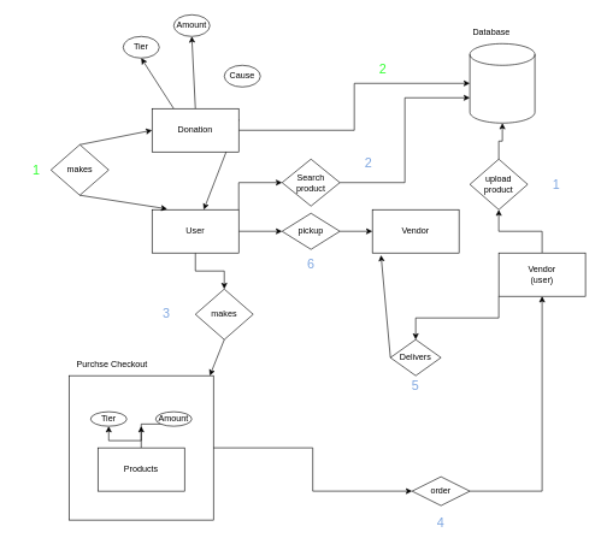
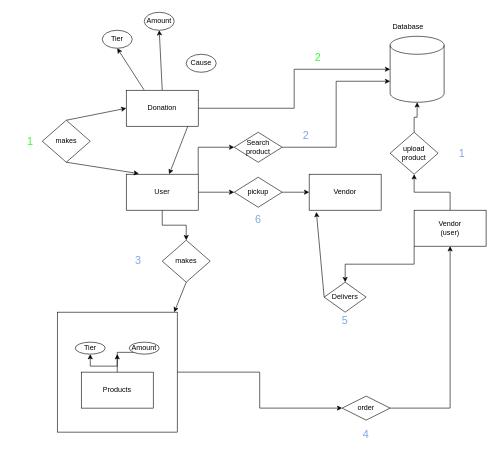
  <mxCell id="0" />
  <mxCell id="1" parent="0" />
  <mxCell id="2" style="edgeStyle=orthogonalEdgeStyle;rounded=0;orthogonalLoop=1;jettySize=auto;html=1;entryX=0;entryY=0.5;entryDx=0;entryDy=0;" edge="1" parent="1" source="5" target="43"><mxGeometry relative="1" as="geometry" /></mxCell>
  <mxCell id="3" style="edgeStyle=orthogonalEdgeStyle;rounded=0;orthogonalLoop=1;jettySize=auto;html=1;exitX=0.5;exitY=1;exitDx=0;exitDy=0;" edge="1" parent="1" source="5" target="21"><mxGeometry relative="1" as="geometry" /></mxCell>
  <mxCell id="4" style="edgeStyle=orthogonalEdgeStyle;rounded=0;orthogonalLoop=1;jettySize=auto;html=1;exitX=1;exitY=0;exitDx=0;exitDy=0;entryX=0;entryY=0.5;entryDx=0;entryDy=0;" edge="1" parent="1" source="5" target="44"><mxGeometry relative="1" as="geometry" /></mxCell>
  <mxCell id="5" value="&lt;div&gt;User&lt;/div&gt;" style="rounded=0;whiteSpace=wrap;html=1;" parent="1" vertex="1"><mxGeometry x="210" y="290" width="120" height="60" as="geometry" /></mxCell>
  <mxCell id="6" value="Vendor" style="rounded=0;whiteSpace=wrap;html=1;" parent="1" vertex="1"><mxGeometry x="515" y="290" width="120" height="60" as="geometry" /></mxCell>
  <mxCell id="7" style="rounded=0;orthogonalLoop=1;jettySize=auto;html=1;exitX=0.25;exitY=0;exitDx=0;exitDy=0;entryX=0.5;entryY=1;entryDx=0;entryDy=0;" edge="1" parent="1" source="11" target="12"><mxGeometry relative="1" as="geometry" /></mxCell>
  <mxCell id="8" style="rounded=0;orthogonalLoop=1;jettySize=auto;html=1;exitX=0.5;exitY=0;exitDx=0;exitDy=0;entryX=0.5;entryY=1;entryDx=0;entryDy=0;" edge="1" parent="1" source="11" target="13"><mxGeometry relative="1" as="geometry"><mxPoint x="260" y="90" as="targetPoint" /></mxGeometry></mxCell>
  <mxCell id="9" style="rounded=0;orthogonalLoop=1;jettySize=auto;html=1;exitX=1;exitY=0.25;exitDx=0;exitDy=0;" edge="1" parent="1" source="11" target="5"><mxGeometry relative="1" as="geometry" /></mxCell>
  <mxCell id="10" style="edgeStyle=orthogonalEdgeStyle;rounded=0;orthogonalLoop=1;jettySize=auto;html=1;" edge="1" parent="1" source="11" target="22"><mxGeometry relative="1" as="geometry" /></mxCell>
  <mxCell id="11" value="Donation" style="rounded=0;whiteSpace=wrap;html=1;" parent="1" vertex="1"><mxGeometry x="210" y="150" width="120" height="60" as="geometry" /></mxCell>
  <mxCell id="12" value="&lt;div&gt;Tier&lt;/div&gt;" style="ellipse;whiteSpace=wrap;html=1;" vertex="1" parent="1"><mxGeometry x="170" y="50" width="50" height="30" as="geometry" /></mxCell>
  <mxCell id="13" value="Amount" style="ellipse;whiteSpace=wrap;html=1;" vertex="1" parent="1"><mxGeometry x="240" y="20" width="50" height="30" as="geometry" /></mxCell>
  <mxCell id="14" value="Cause" style="ellipse;whiteSpace=wrap;html=1;" vertex="1" parent="1"><mxGeometry x="310" y="90" width="50" height="30" as="geometry" /></mxCell>
  <mxCell id="15" style="rounded=0;orthogonalLoop=1;jettySize=auto;html=1;exitX=0.5;exitY=0;exitDx=0;exitDy=0;entryX=0;entryY=0.5;entryDx=0;entryDy=0;" edge="1" parent="1" source="16" target="11"><mxGeometry relative="1" as="geometry" /></mxCell>
  <mxCell id="16" value="&lt;div&gt;makes&lt;/div&gt;" style="rhombus;whiteSpace=wrap;html=1;" vertex="1" parent="1"><mxGeometry x="70" y="200" width="80" height="70" as="geometry" /></mxCell>
  <mxCell id="17" style="rounded=0;orthogonalLoop=1;jettySize=auto;html=1;exitX=0.5;exitY=1;exitDx=0;exitDy=0;entryX=0.175;entryY=-0.017;entryDx=0;entryDy=0;entryPerimeter=0;" edge="1" parent="1" source="16" target="5"><mxGeometry relative="1" as="geometry" /></mxCell>
  <mxCell id="18" value="Delivers" style="rhombus;whiteSpace=wrap;html=1;" vertex="1" parent="1"><mxGeometry x="540" y="470" width="70" height="50" as="geometry" /></mxCell>
  <mxCell id="19" style="rounded=0;orthogonalLoop=1;jettySize=auto;html=1;entryX=0.1;entryY=1.05;entryDx=0;entryDy=0;exitX=0;exitY=0.5;exitDx=0;exitDy=0;entryPerimeter=0;" edge="1" parent="1" source="18" target="6"><mxGeometry relative="1" as="geometry" /></mxCell>
  <mxCell id="20" style="rounded=0;orthogonalLoop=1;jettySize=auto;html=1;exitX=0.5;exitY=1;exitDx=0;exitDy=0;" edge="1" parent="1" source="21"><mxGeometry relative="1" as="geometry"><mxPoint x="290" y="520" as="targetPoint" /></mxGeometry></mxCell>
  <mxCell id="21" value="&lt;div&gt;makes&lt;/div&gt;" style="rhombus;whiteSpace=wrap;html=1;" vertex="1" parent="1"><mxGeometry x="270" y="400" width="80" height="70" as="geometry" /></mxCell>
  <mxCell id="22" value="" style="shape=cylinder3;whiteSpace=wrap;html=1;boundedLbl=1;backgroundOutline=1;size=15;" vertex="1" parent="1"><mxGeometry x="650" y="60" width="90" height="110" as="geometry" /></mxCell>
  <mxCell id="23" value="Database" style="text;html=1;align=center;verticalAlign=middle;whiteSpace=wrap;rounded=0;" vertex="1" parent="1"><mxGeometry x="650" y="30" width="60" height="30" as="geometry" /></mxCell>
  <mxCell id="24" value="" style="group" vertex="1" connectable="0" parent="1"><mxGeometry x="95" y="490" width="200" height="230" as="geometry" /></mxCell>
  <mxCell id="25" value="" style="group" vertex="1" connectable="0" parent="24"><mxGeometry y="30" width="200" height="200" as="geometry" /></mxCell>
  <mxCell id="26" value="" style="whiteSpace=wrap;html=1;aspect=fixed;" vertex="1" parent="25"><mxGeometry width="200" height="200" as="geometry" /></mxCell>
  <mxCell id="27" value="" style="group" vertex="1" connectable="0" parent="25"><mxGeometry x="30" y="50" width="140" height="110" as="geometry" /></mxCell>
  <mxCell id="28" style="edgeStyle=orthogonalEdgeStyle;rounded=0;orthogonalLoop=1;jettySize=auto;html=1;entryX=0.5;entryY=1;entryDx=0;entryDy=0;exitX=0.36;exitY=0.85;exitDx=0;exitDy=0;exitPerimeter=0;" edge="1" parent="27" source="32" target="31"><mxGeometry relative="1" as="geometry" /></mxCell>
  <mxCell id="29" style="edgeStyle=orthogonalEdgeStyle;rounded=0;orthogonalLoop=1;jettySize=auto;html=1;" edge="1" parent="27" source="30"><mxGeometry relative="1" as="geometry"><mxPoint x="70" y="20" as="targetPoint" /></mxGeometry></mxCell>
  <mxCell id="30" value="Products" style="rounded=0;whiteSpace=wrap;html=1;" parent="27" vertex="1"><mxGeometry x="10" y="50" width="120" height="60" as="geometry" /></mxCell>
  <mxCell id="31" value="Tier" style="ellipse;whiteSpace=wrap;html=1;" vertex="1" parent="27"><mxGeometry width="50" height="20" as="geometry" /></mxCell>
  <mxCell id="32" value="Amount" style="ellipse;whiteSpace=wrap;html=1;" vertex="1" parent="27"><mxGeometry x="90" width="50" height="20" as="geometry" /></mxCell>
- <mxCell id="33" value="Purchse Checkout" style="text;html=1;align=center;verticalAlign=middle;whiteSpace=wrap;rounded=0;" vertex="1" parent="24"><mxGeometry width="120" height="30" as="geometry" /></mxCell>
  <mxCell id="34" style="edgeStyle=orthogonalEdgeStyle;rounded=0;orthogonalLoop=1;jettySize=auto;html=1;entryX=0.5;entryY=1;entryDx=0;entryDy=0;" edge="1" parent="1" source="36" target="38"><mxGeometry relative="1" as="geometry" /></mxCell>
  <mxCell id="35" style="edgeStyle=orthogonalEdgeStyle;rounded=0;orthogonalLoop=1;jettySize=auto;html=1;entryX=0.5;entryY=0;entryDx=0;entryDy=0;exitX=0;exitY=1;exitDx=0;exitDy=0;" edge="1" parent="1" source="36" target="18"><mxGeometry relative="1" as="geometry" /></mxCell>
  <mxCell id="36" value="&lt;div&gt;Vendor&lt;/div&gt;&lt;div&gt;(user)&lt;br&gt;&lt;/div&gt;" style="rounded=0;whiteSpace=wrap;html=1;" vertex="1" parent="1"><mxGeometry x="690" y="350" width="120" height="60" as="geometry" /></mxCell>
  <mxCell id="37" style="edgeStyle=orthogonalEdgeStyle;rounded=0;orthogonalLoop=1;jettySize=auto;html=1;exitX=0.5;exitY=0;exitDx=0;exitDy=0;" edge="1" parent="1" source="38" target="22"><mxGeometry relative="1" as="geometry" /></mxCell>
  <mxCell id="38" value="&lt;div&gt;upload &lt;br&gt;&lt;/div&gt;&lt;div&gt;product&lt;br&gt;&lt;/div&gt;" style="rhombus;whiteSpace=wrap;html=1;" vertex="1" parent="1"><mxGeometry x="650" y="220" width="80" height="70" as="geometry" /></mxCell>
  <mxCell id="39" style="edgeStyle=orthogonalEdgeStyle;rounded=0;orthogonalLoop=1;jettySize=auto;html=1;entryX=0.5;entryY=1;entryDx=0;entryDy=0;" edge="1" parent="1" source="40" target="36"><mxGeometry relative="1" as="geometry" /></mxCell>
  <mxCell id="40" value="&lt;div&gt;order&lt;/div&gt;" style="rhombus;whiteSpace=wrap;html=1;" vertex="1" parent="1"><mxGeometry x="570" y="660" width="80" height="40" as="geometry" /></mxCell>
  <mxCell id="41" style="edgeStyle=orthogonalEdgeStyle;rounded=0;orthogonalLoop=1;jettySize=auto;html=1;entryX=0;entryY=0.5;entryDx=0;entryDy=0;" edge="1" parent="1" source="26" target="40"><mxGeometry relative="1" as="geometry" /></mxCell>
  <mxCell id="42" style="edgeStyle=orthogonalEdgeStyle;rounded=0;orthogonalLoop=1;jettySize=auto;html=1;exitX=1;exitY=0.5;exitDx=0;exitDy=0;entryX=0;entryY=0.5;entryDx=0;entryDy=0;" edge="1" parent="1" source="43" target="6"><mxGeometry relative="1" as="geometry" /></mxCell>
  <mxCell id="43" value="pickup" style="rhombus;whiteSpace=wrap;html=1;" vertex="1" parent="1"><mxGeometry x="390" y="295" width="80" height="50" as="geometry" /></mxCell>
- <mxCell id="44" value="&lt;div&gt;Search&lt;/div&gt;&lt;div&gt;product&lt;br&gt;&lt;/div&gt;" style="rhombus;whiteSpace=wrap;html=1;" vertex="1" parent="1"><mxGeometry x="390" y="220" width="80" height="65" as="geometry" /></mxCell>
+ <mxCell id="44" value="&lt;div&gt;Search&lt;/div&gt;&lt;div&gt;product&lt;br&gt;&lt;/div&gt;" style="rhombus;whiteSpace=wrap;html=1;" vertex="1" parent="1"><mxGeometry x="390" y="220" width="80" height="50" as="geometry" /></mxCell>
  <mxCell id="45" style="edgeStyle=orthogonalEdgeStyle;rounded=0;orthogonalLoop=1;jettySize=auto;html=1;exitX=1;exitY=0.5;exitDx=0;exitDy=0;entryX=0;entryY=0;entryDx=0;entryDy=75;entryPerimeter=0;" edge="1" parent="1" source="44" target="22"><mxGeometry relative="1" as="geometry" /></mxCell>
  <mxCell id="46" value="&lt;font color=&quot;#7ea6e0&quot; style=&quot;font-size: 18px;&quot;&gt;1&lt;/font&gt;" style="text;html=1;align=center;verticalAlign=middle;whiteSpace=wrap;rounded=0;" vertex="1" parent="1"><mxGeometry x="740" y="240" width="60" height="30" as="geometry" /></mxCell>
  <mxCell id="47" value="&lt;font style=&quot;font-size: 18px;&quot; color=&quot;#7ea6e0&quot;&gt;2&lt;/font&gt;" style="text;html=1;align=center;verticalAlign=middle;whiteSpace=wrap;rounded=0;" vertex="1" parent="1"><mxGeometry x="480" y="210" width="60" height="30" as="geometry" /></mxCell>
  <mxCell id="48" value="&lt;font style=&quot;font-size: 18px;&quot; color=&quot;#7ea6e0&quot;&gt;3&lt;/font&gt;" style="text;html=1;align=center;verticalAlign=middle;whiteSpace=wrap;rounded=0;" vertex="1" parent="1"><mxGeometry x="200" y="420" width="60" height="30" as="geometry" /></mxCell>
  <mxCell id="49" value="&lt;font style=&quot;font-size: 18px;&quot; color=&quot;#7ea6e0&quot;&gt;4&lt;/font&gt;" style="text;html=1;align=center;verticalAlign=middle;whiteSpace=wrap;rounded=0;" vertex="1" parent="1"><mxGeometry x="580" y="710" width="60" height="30" as="geometry" /></mxCell>
  <mxCell id="50" value="&lt;font style=&quot;font-size: 18px;&quot; color=&quot;#7ea6e0&quot;&gt;5&lt;/font&gt;" style="text;html=1;align=center;verticalAlign=middle;whiteSpace=wrap;rounded=0;" vertex="1" parent="1"><mxGeometry x="545" y="520" width="60" height="30" as="geometry" /></mxCell>
  <mxCell id="51" value="&lt;font style=&quot;font-size: 18px;&quot; color=&quot;#7ea6e0&quot;&gt;6&lt;/font&gt;" style="text;html=1;align=center;verticalAlign=middle;whiteSpace=wrap;rounded=0;" vertex="1" parent="1"><mxGeometry x="400" y="350" width="60" height="30" as="geometry" /></mxCell>
  <mxCell id="52" value="&lt;font color=&quot;#33ff33&quot; style=&quot;font-size: 18px;&quot;&gt;1&lt;/font&gt;" style="text;html=1;align=center;verticalAlign=middle;whiteSpace=wrap;rounded=0;" vertex="1" parent="1"><mxGeometry x="20" y="220" width="60" height="30" as="geometry" /></mxCell>
  <mxCell id="53" value="&lt;font style=&quot;font-size: 18px;&quot; color=&quot;#33ff33&quot;&gt;2&lt;/font&gt;" style="text;html=1;align=center;verticalAlign=middle;whiteSpace=wrap;rounded=0;" vertex="1" parent="1"><mxGeometry x="500" y="80" width="60" height="30" as="geometry" /></mxCell>
